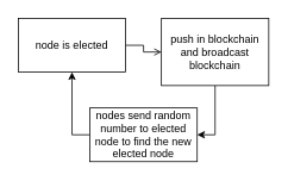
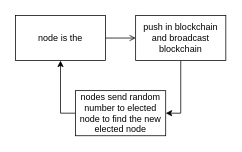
  <mxCell id="0" />
  <mxCell id="1" parent="0" />
  <mxCell id="2" style="edgeStyle=orthogonalEdgeStyle;rounded=0;orthogonalLoop=1;jettySize=auto;html=1;exitX=1;exitY=0.5;exitDx=0;exitDy=0;endArrow=open;" edge="1" parent="1" source="3" target="5"><mxGeometry relative="1" as="geometry" /></mxCell>
- <mxCell id="3" value="node is elected" style="rounded=0;whiteSpace=wrap;html=1;" vertex="1" parent="1"><mxGeometry x="20" y="20" width="120" height="60" as="geometry" /></mxCell>
+ <mxCell id="3" value="node is the" style="rounded=0;whiteSpace=wrap;html=1;" vertex="1" parent="1"><mxGeometry x="20" y="20" width="120" height="60" as="geometry" /></mxCell>
  <mxCell id="4" style="edgeStyle=orthogonalEdgeStyle;rounded=0;orthogonalLoop=1;jettySize=auto;html=1;exitX=0.5;exitY=1;exitDx=0;exitDy=0;entryX=1;entryY=0.5;entryDx=0;entryDy=0;" edge="1" parent="1" source="5" target="7"><mxGeometry relative="1" as="geometry" /></mxCell>
- <mxCell id="5" value="push in blockchain and broadcast blockchain" style="rounded=0;whiteSpace=wrap;html=1;" vertex="1" parent="1"><mxGeometry x="180" y="20" width="120" height="75" as="geometry" /></mxCell>
+ <mxCell id="5" value="push in blockchain and broadcast blockchain" style="rounded=0;whiteSpace=wrap;html=1;" vertex="1" parent="1"><mxGeometry x="180" y="20" width="120" height="60" as="geometry" /></mxCell>
  <mxCell id="6" style="edgeStyle=orthogonalEdgeStyle;rounded=0;orthogonalLoop=1;jettySize=auto;html=1;entryX=0.5;entryY=1;entryDx=0;entryDy=0;" edge="1" parent="1" source="7" target="3"><mxGeometry relative="1" as="geometry"><Array as="points"><mxPoint x="80" y="150" /></Array></mxGeometry></mxCell>
  <mxCell id="7" value="nodes send random number to elected node to find the new elected node" style="rounded=0;whiteSpace=wrap;html=1;" vertex="1" parent="1"><mxGeometry x="100" y="120" width="120" height="60" as="geometry" /></mxCell>
